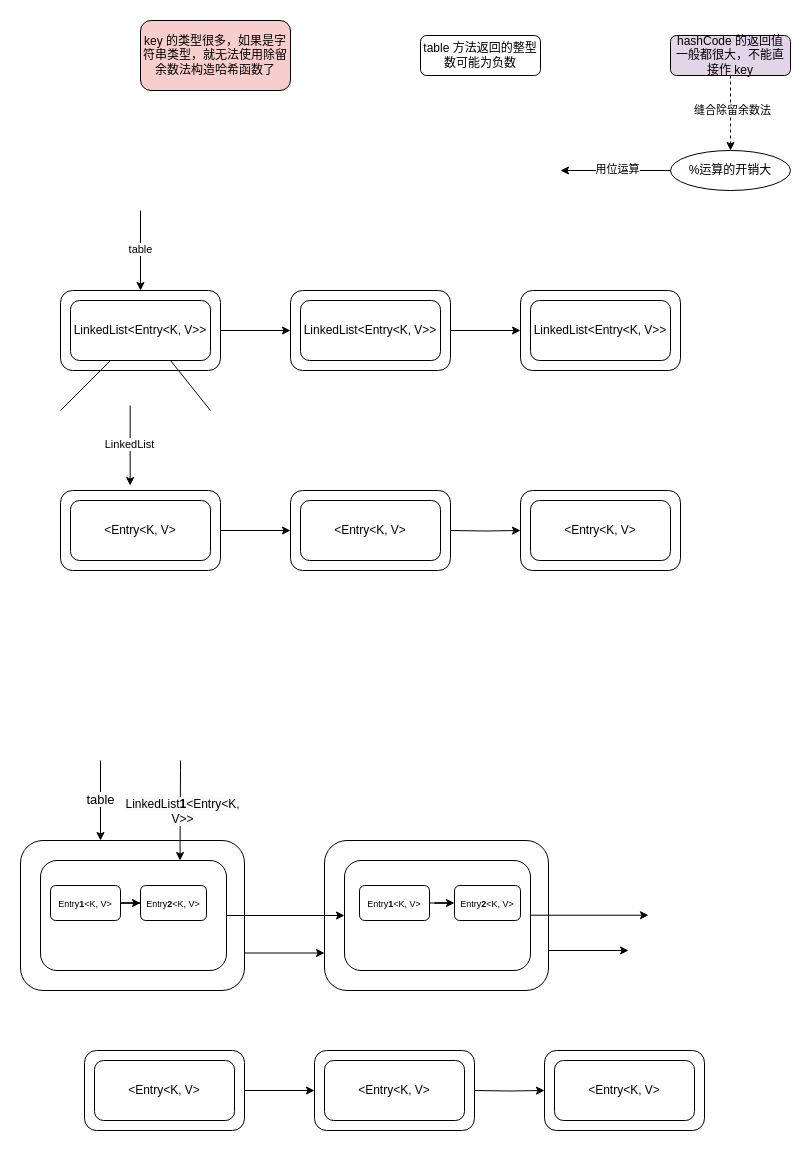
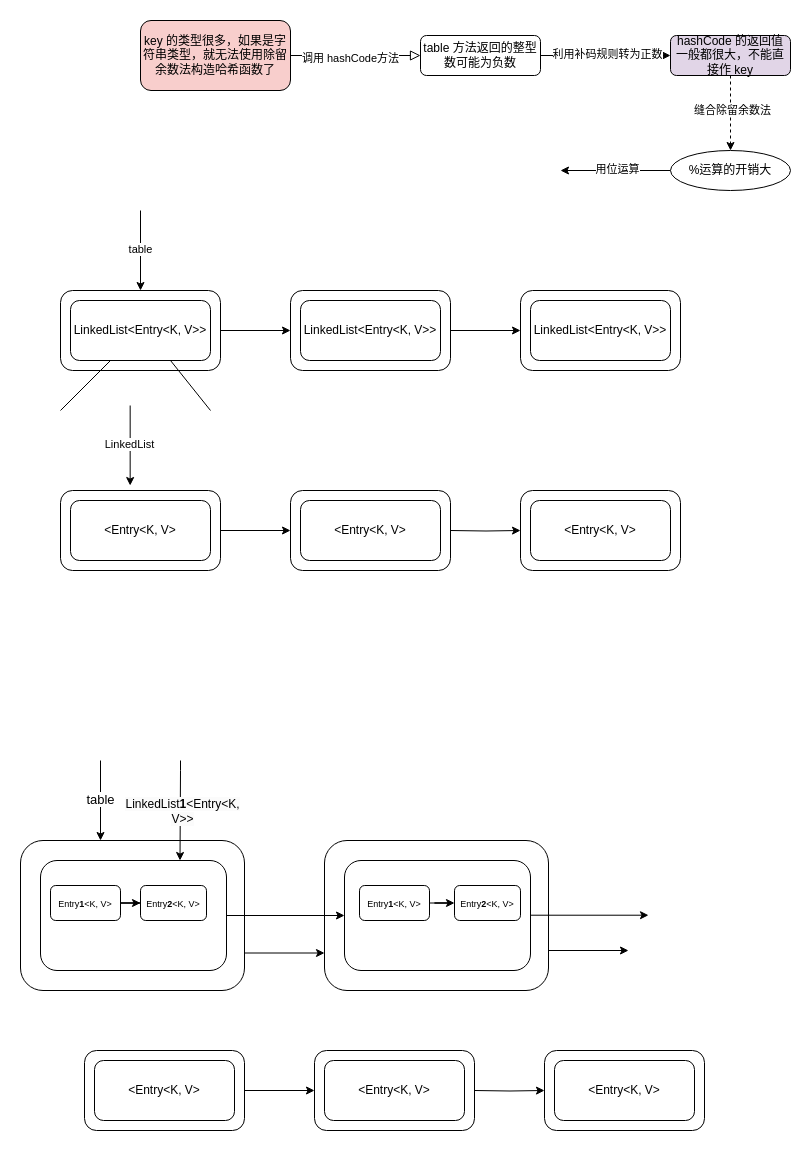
  <mxCell id="0" />
  <mxCell id="1" parent="0" />
+ <mxCell id="2" value="" style="rounded=0;html=1;jettySize=auto;orthogonalLoop=1;fontSize=11;endArrow=block;endFill=0;endSize=8;strokeWidth=1;shadow=0;labelBackgroundColor=none;edgeStyle=orthogonalEdgeStyle;entryX=0;entryY=0.5;entryDx=0;entryDy=0;" parent="1" source="4" target="7" edge="1"><mxGeometry relative="1" as="geometry"><mxPoint x="350" y="55" as="targetPoint" /></mxGeometry></mxCell>
+ <mxCell id="3" value="调用 hashCode方法" style="edgeLabel;html=1;align=center;verticalAlign=middle;resizable=0;points=[];" parent="2" vertex="1" connectable="0"><mxGeometry x="-0.094" y="-2" relative="1" as="geometry"><mxPoint as="offset" /></mxGeometry></mxCell>
  <mxCell id="4" value="key 的类型很多，如果是字符串类型，就无法使用除留余数法构造哈希函数了" style="rounded=1;whiteSpace=wrap;html=1;fontSize=12;glass=0;strokeWidth=1;shadow=0;fillColor=#f8cecc;" parent="1" vertex="1"><mxGeometry x="140" y="20" width="150" height="70" as="geometry" /></mxCell>
+ <mxCell id="5" style="edgeStyle=orthogonalEdgeStyle;rounded=0;orthogonalLoop=1;jettySize=auto;html=1;exitX=1;exitY=0.5;exitDx=0;exitDy=0;entryX=0;entryY=0.5;entryDx=0;entryDy=0;" parent="1" source="7" target="10" edge="1"><mxGeometry relative="1" as="geometry" /></mxCell>
+ <mxCell id="6" value="利用补码规则转为正数" style="edgeLabel;html=1;align=center;verticalAlign=middle;resizable=0;points=[];" parent="5" vertex="1" connectable="0"><mxGeometry x="0.008" y="2" relative="1" as="geometry"><mxPoint as="offset" /></mxGeometry></mxCell>
  <mxCell id="7" value="table 方法返回的整型数可能为负数" style="rounded=1;whiteSpace=wrap;html=1;fontSize=12;glass=0;strokeWidth=1;shadow=0;" parent="1" vertex="1"><mxGeometry x="420" y="35" width="120" height="40" as="geometry" /></mxCell>
  <mxCell id="8" style="edgeStyle=orthogonalEdgeStyle;rounded=0;orthogonalLoop=1;jettySize=auto;html=1;exitX=0.5;exitY=1;exitDx=0;exitDy=0;entryX=0.5;entryY=0;entryDx=0;entryDy=0;dashed=1;" parent="1" source="10" target="13" edge="1"><mxGeometry relative="1" as="geometry" /></mxCell>
  <mxCell id="9" value="缝合除留余数法" style="edgeLabel;html=1;align=center;verticalAlign=middle;resizable=0;points=[];" parent="8" vertex="1" connectable="0"><mxGeometry x="-0.086" y="1" relative="1" as="geometry"><mxPoint as="offset" /></mxGeometry></mxCell>
  <mxCell id="10" value="hashCode 的返回值一般都很大，不能直接作 key" style="rounded=1;whiteSpace=wrap;html=1;fontSize=12;glass=0;strokeWidth=1;shadow=0;fillColor=#e1d5e7;" parent="1" vertex="1"><mxGeometry x="670" y="35" width="120" height="40" as="geometry" /></mxCell>
  <mxCell id="11" style="edgeStyle=orthogonalEdgeStyle;rounded=0;orthogonalLoop=1;jettySize=auto;html=1;" parent="1" source="13" edge="1"><mxGeometry relative="1" as="geometry"><mxPoint x="560" y="170" as="targetPoint" /></mxGeometry></mxCell>
  <mxCell id="12" value="用位运算" style="edgeLabel;html=1;align=center;verticalAlign=middle;resizable=0;points=[];" parent="11" vertex="1" connectable="0"><mxGeometry x="-0.013" y="-1" relative="1" as="geometry"><mxPoint x="1" y="-1" as="offset" /></mxGeometry></mxCell>
  <mxCell id="13" value="%运算的开销大" style="ellipse;whiteSpace=wrap;html=1;fontSize=12;glass=0;strokeWidth=1;shadow=0;" parent="1" vertex="1"><mxGeometry x="670" y="150" width="120" height="40" as="geometry" /></mxCell>
  <mxCell id="14" style="edgeStyle=orthogonalEdgeStyle;rounded=0;orthogonalLoop=1;jettySize=auto;html=1;exitX=1;exitY=0.5;exitDx=0;exitDy=0;entryX=0;entryY=0.5;entryDx=0;entryDy=0;" edge="1" parent="1" source="15" target="19"><mxGeometry relative="1" as="geometry"><mxPoint x="290" y="319.724" as="targetPoint" /></mxGeometry></mxCell>
  <mxCell id="15" value="" style="rounded=1;whiteSpace=wrap;html=1;" vertex="1" parent="1"><mxGeometry x="60" y="290" width="160" height="80" as="geometry" /></mxCell>
  <mxCell id="16" style="edgeStyle=orthogonalEdgeStyle;rounded=0;orthogonalLoop=1;jettySize=auto;html=1;entryX=0.5;entryY=0;entryDx=0;entryDy=0;" edge="1" parent="1"><mxGeometry relative="1" as="geometry"><mxPoint x="140" y="290" as="targetPoint" /><mxPoint x="140" y="210" as="sourcePoint" /></mxGeometry></mxCell>
  <mxCell id="17" value="table" style="edgeLabel;html=1;align=center;verticalAlign=middle;resizable=0;points=[];" vertex="1" connectable="0" parent="16"><mxGeometry x="-0.039" y="-1" relative="1" as="geometry"><mxPoint as="offset" /></mxGeometry></mxCell>
  <mxCell id="18" style="edgeStyle=orthogonalEdgeStyle;rounded=0;orthogonalLoop=1;jettySize=auto;html=1;exitX=1;exitY=0.5;exitDx=0;exitDy=0;entryX=0;entryY=0.5;entryDx=0;entryDy=0;" edge="1" parent="1" source="19" target="20"><mxGeometry relative="1" as="geometry"><mxPoint x="520" y="319.724" as="targetPoint" /></mxGeometry></mxCell>
  <mxCell id="19" value="" style="rounded=1;whiteSpace=wrap;html=1;" vertex="1" parent="1"><mxGeometry x="290" y="290" width="160" height="80" as="geometry" /></mxCell>
  <mxCell id="20" value="" style="rounded=1;whiteSpace=wrap;html=1;" vertex="1" parent="1"><mxGeometry x="520" y="290" width="160" height="80" as="geometry" /></mxCell>
  <mxCell id="21" value="LinkedList&amp;lt;Entry&amp;lt;K, V&amp;gt;&amp;gt;" style="rounded=1;whiteSpace=wrap;html=1;" vertex="1" parent="1"><mxGeometry x="70" y="300" width="140" height="60" as="geometry" /></mxCell>
  <mxCell id="22" value="LinkedList&amp;lt;Entry&amp;lt;K, V&amp;gt;&amp;gt;" style="rounded=1;whiteSpace=wrap;html=1;" vertex="1" parent="1"><mxGeometry x="300" y="300" width="140" height="60" as="geometry" /></mxCell>
  <mxCell id="23" value="LinkedList&amp;lt;Entry&amp;lt;K, V&amp;gt;&amp;gt;" style="rounded=1;whiteSpace=wrap;html=1;" vertex="1" parent="1"><mxGeometry x="530" y="300" width="140" height="60" as="geometry" /></mxCell>
  <mxCell id="24" value="" style="endArrow=none;html=1;rounded=0;" edge="1" parent="1"><mxGeometry width="50" height="50" relative="1" as="geometry"><mxPoint x="60" y="410" as="sourcePoint" /><mxPoint x="110" y="360" as="targetPoint" /></mxGeometry></mxCell>
  <mxCell id="25" value="" style="endArrow=none;html=1;rounded=0;" edge="1" parent="1"><mxGeometry width="50" height="50" relative="1" as="geometry"><mxPoint x="210" y="410" as="sourcePoint" /><mxPoint x="170" y="360" as="targetPoint" /></mxGeometry></mxCell>
  <mxCell id="26" style="edgeStyle=orthogonalEdgeStyle;rounded=0;orthogonalLoop=1;jettySize=auto;html=1;entryX=0.5;entryY=0;entryDx=0;entryDy=0;" edge="1" parent="1"><mxGeometry relative="1" as="geometry"><mxPoint x="129.66" y="485" as="targetPoint" /><mxPoint x="129.66" y="405" as="sourcePoint" /></mxGeometry></mxCell>
  <mxCell id="27" value="LinkedList" style="edgeLabel;html=1;align=center;verticalAlign=middle;resizable=0;points=[];" vertex="1" connectable="0" parent="26"><mxGeometry x="-0.039" y="-1" relative="1" as="geometry"><mxPoint as="offset" /></mxGeometry></mxCell>
  <mxCell id="28" style="edgeStyle=orthogonalEdgeStyle;rounded=0;orthogonalLoop=1;jettySize=auto;html=1;exitX=1;exitY=0.5;exitDx=0;exitDy=0;entryX=0;entryY=0.5;entryDx=0;entryDy=0;" edge="1" parent="1" source="29" target="30"><mxGeometry relative="1" as="geometry"><mxPoint x="290" y="519.724" as="targetPoint" /></mxGeometry></mxCell>
  <mxCell id="29" value="" style="rounded=1;whiteSpace=wrap;html=1;" vertex="1" parent="1"><mxGeometry x="60" y="490" width="160" height="80" as="geometry" /></mxCell>
  <mxCell id="30" value="" style="rounded=1;whiteSpace=wrap;html=1;" vertex="1" parent="1"><mxGeometry x="290" y="490" width="160" height="80" as="geometry" /></mxCell>
  <mxCell id="31" value="&amp;lt;Entry&amp;lt;K, V&amp;gt;" style="rounded=1;whiteSpace=wrap;html=1;" vertex="1" parent="1"><mxGeometry x="70" y="500" width="140" height="60" as="geometry" /></mxCell>
  <mxCell id="32" value="&amp;lt;Entry&amp;lt;K, V&amp;gt;" style="rounded=1;whiteSpace=wrap;html=1;" vertex="1" parent="1"><mxGeometry x="300" y="500" width="140" height="60" as="geometry" /></mxCell>
  <mxCell id="33" style="edgeStyle=orthogonalEdgeStyle;rounded=0;orthogonalLoop=1;jettySize=auto;html=1;exitX=1;exitY=0.5;exitDx=0;exitDy=0;entryX=0;entryY=0.5;entryDx=0;entryDy=0;" edge="1" parent="1" target="34"><mxGeometry relative="1" as="geometry"><mxPoint x="520" y="519.724" as="targetPoint" /><mxPoint x="450" y="530" as="sourcePoint" /></mxGeometry></mxCell>
  <mxCell id="34" value="" style="rounded=1;whiteSpace=wrap;html=1;" vertex="1" parent="1"><mxGeometry x="520" y="490" width="160" height="80" as="geometry" /></mxCell>
  <mxCell id="35" value="&amp;lt;Entry&amp;lt;K, V&amp;gt;" style="rounded=1;whiteSpace=wrap;html=1;" vertex="1" parent="1"><mxGeometry x="530" y="500" width="140" height="60" as="geometry" /></mxCell>
  <mxCell id="36" style="edgeStyle=orthogonalEdgeStyle;rounded=0;orthogonalLoop=1;jettySize=auto;html=1;exitX=1;exitY=0.75;exitDx=0;exitDy=0;entryX=0;entryY=0.75;entryDx=0;entryDy=0;" edge="1" parent="1" source="37" target="55"><mxGeometry relative="1" as="geometry" /></mxCell>
  <mxCell id="37" value="" style="rounded=1;whiteSpace=wrap;html=1;" vertex="1" parent="1"><mxGeometry x="20" y="840" width="224" height="150" as="geometry" /></mxCell>
  <mxCell id="38" style="edgeStyle=orthogonalEdgeStyle;rounded=0;orthogonalLoop=1;jettySize=auto;html=1;entryX=0.5;entryY=0;entryDx=0;entryDy=0;" edge="1" parent="1"><mxGeometry relative="1" as="geometry"><mxPoint x="100" y="840" as="targetPoint" /><mxPoint x="100" y="760" as="sourcePoint" /></mxGeometry></mxCell>
  <mxCell id="39" value="&lt;font style=&quot;font-size: 13px;&quot;&gt;table&lt;/font&gt;" style="edgeLabel;html=1;align=center;verticalAlign=middle;resizable=0;points=[];" vertex="1" connectable="0" parent="38"><mxGeometry x="-0.039" y="-1" relative="1" as="geometry"><mxPoint as="offset" /></mxGeometry></mxCell>
  <mxCell id="40" value="" style="rounded=1;whiteSpace=wrap;html=1;" vertex="1" parent="1"><mxGeometry x="40" y="860" width="186" height="110" as="geometry" /></mxCell>
  <mxCell id="41" style="edgeStyle=orthogonalEdgeStyle;rounded=0;orthogonalLoop=1;jettySize=auto;html=1;exitX=1;exitY=0.5;exitDx=0;exitDy=0;entryX=0;entryY=0.5;entryDx=0;entryDy=0;" edge="1" parent="1" source="42" target="43"><mxGeometry relative="1" as="geometry"><mxPoint x="314" y="1079.724" as="targetPoint" /></mxGeometry></mxCell>
  <mxCell id="42" value="" style="rounded=1;whiteSpace=wrap;html=1;" vertex="1" parent="1"><mxGeometry x="84" y="1050" width="160" height="80" as="geometry" /></mxCell>
  <mxCell id="43" value="" style="rounded=1;whiteSpace=wrap;html=1;" vertex="1" parent="1"><mxGeometry x="314" y="1050" width="160" height="80" as="geometry" /></mxCell>
  <mxCell id="44" value="&amp;lt;Entry&amp;lt;K, V&amp;gt;" style="rounded=1;whiteSpace=wrap;html=1;" vertex="1" parent="1"><mxGeometry x="94" y="1060" width="140" height="60" as="geometry" /></mxCell>
  <mxCell id="45" value="&amp;lt;Entry&amp;lt;K, V&amp;gt;" style="rounded=1;whiteSpace=wrap;html=1;" vertex="1" parent="1"><mxGeometry x="324" y="1060" width="140" height="60" as="geometry" /></mxCell>
  <mxCell id="46" style="edgeStyle=orthogonalEdgeStyle;rounded=0;orthogonalLoop=1;jettySize=auto;html=1;exitX=1;exitY=0.5;exitDx=0;exitDy=0;entryX=0;entryY=0.5;entryDx=0;entryDy=0;" edge="1" parent="1" target="47"><mxGeometry relative="1" as="geometry"><mxPoint x="544" y="1079.724" as="targetPoint" /><mxPoint x="474" y="1090" as="sourcePoint" /></mxGeometry></mxCell>
  <mxCell id="47" value="" style="rounded=1;whiteSpace=wrap;html=1;" vertex="1" parent="1"><mxGeometry x="544" y="1050" width="160" height="80" as="geometry" /></mxCell>
  <mxCell id="48" value="&amp;lt;Entry&amp;lt;K, V&amp;gt;" style="rounded=1;whiteSpace=wrap;html=1;" vertex="1" parent="1"><mxGeometry x="554" y="1060" width="140" height="60" as="geometry" /></mxCell>
  <mxCell id="49" style="edgeStyle=orthogonalEdgeStyle;rounded=0;orthogonalLoop=1;jettySize=auto;html=1;entryX=0.75;entryY=0;entryDx=0;entryDy=0;" edge="1" parent="1" target="40"><mxGeometry relative="1" as="geometry"><mxPoint x="190" y="850" as="targetPoint" /><mxPoint x="180" y="760" as="sourcePoint" /><Array as="points"><mxPoint x="180" y="770" /><mxPoint x="180" y="816" /></Array></mxGeometry></mxCell>
  <mxCell id="50" value="table" style="edgeLabel;html=1;align=center;verticalAlign=middle;resizable=0;points=[];" vertex="1" connectable="0" parent="49"><mxGeometry x="-0.039" y="-1" relative="1" as="geometry"><mxPoint as="offset" /></mxGeometry></mxCell>
  <mxCell id="51" value="&lt;span style=&quot;font-size: 12px; text-wrap: wrap; background-color: rgb(251, 251, 251);&quot;&gt;LinkedList&lt;/span&gt;&lt;b style=&quot;font-size: 12px; text-wrap: wrap; background-color: rgb(251, 251, 251);&quot;&gt;1&lt;/b&gt;&lt;span style=&quot;font-size: 12px; text-wrap: wrap; background-color: rgb(251, 251, 251);&quot;&gt;&amp;lt;Entry&amp;lt;K, V&amp;gt;&amp;gt;&lt;/span&gt;" style="edgeLabel;html=1;align=center;verticalAlign=middle;resizable=0;points=[];" vertex="1" connectable="0" parent="49"><mxGeometry x="0.007" y="2" relative="1" as="geometry"><mxPoint as="offset" /></mxGeometry></mxCell>
  <mxCell id="52" style="edgeStyle=orthogonalEdgeStyle;rounded=0;orthogonalLoop=1;jettySize=auto;html=1;entryX=0;entryY=0.5;entryDx=0;entryDy=0;" edge="1" parent="1" source="53" target="54"><mxGeometry relative="1" as="geometry" /></mxCell>
  <mxCell id="53" value="&lt;font style=&quot;font-size: 9px;&quot;&gt;Entry&lt;b&gt;1&lt;/b&gt;&amp;lt;K, V&amp;gt;&lt;/font&gt;" style="rounded=1;whiteSpace=wrap;html=1;" vertex="1" parent="1"><mxGeometry x="50" y="885" width="70" height="35" as="geometry" /></mxCell>
  <mxCell id="54" value="&lt;font style=&quot;font-size: 9px;&quot;&gt;Entry&lt;b&gt;2&lt;/b&gt;&amp;lt;K, V&amp;gt;&lt;/font&gt;" style="rounded=1;whiteSpace=wrap;html=1;" vertex="1" parent="1"><mxGeometry x="140" y="885" width="66" height="35" as="geometry" /></mxCell>
  <mxCell id="55" value="" style="rounded=1;whiteSpace=wrap;html=1;" vertex="1" parent="1"><mxGeometry x="324" y="840" width="224" height="150" as="geometry" /></mxCell>
  <mxCell id="56" value="" style="rounded=1;whiteSpace=wrap;html=1;" vertex="1" parent="1"><mxGeometry x="344" y="860" width="186" height="110" as="geometry" /></mxCell>
  <mxCell id="57" style="edgeStyle=orthogonalEdgeStyle;rounded=0;orthogonalLoop=1;jettySize=auto;html=1;entryX=0;entryY=0.5;entryDx=0;entryDy=0;" edge="1" parent="1" source="58" target="59"><mxGeometry relative="1" as="geometry" /></mxCell>
  <mxCell id="58" value="&lt;font style=&quot;font-size: 9px;&quot;&gt;Entry&lt;b&gt;1&lt;/b&gt;&amp;lt;K, V&amp;gt;&lt;/font&gt;" style="rounded=1;whiteSpace=wrap;html=1;" vertex="1" parent="1"><mxGeometry x="359" y="885" width="70" height="35" as="geometry" /></mxCell>
  <mxCell id="59" value="&lt;font style=&quot;font-size: 9px;&quot;&gt;Entry&lt;b&gt;2&lt;/b&gt;&amp;lt;K, V&amp;gt;&lt;/font&gt;" style="rounded=1;whiteSpace=wrap;html=1;" vertex="1" parent="1"><mxGeometry x="454" y="885" width="66" height="35" as="geometry" /></mxCell>
  <mxCell id="60" style="edgeStyle=orthogonalEdgeStyle;rounded=0;orthogonalLoop=1;jettySize=auto;html=1;entryX=0;entryY=0.5;entryDx=0;entryDy=0;" edge="1" parent="1" source="40" target="56"><mxGeometry relative="1" as="geometry" /></mxCell>
  <mxCell id="61" style="edgeStyle=orthogonalEdgeStyle;rounded=0;orthogonalLoop=1;jettySize=auto;html=1;entryX=0;entryY=0.5;entryDx=0;entryDy=0;" edge="1" parent="1"><mxGeometry relative="1" as="geometry"><mxPoint x="530" y="914.71" as="sourcePoint" /><mxPoint x="648" y="914.71" as="targetPoint" /></mxGeometry></mxCell>
  <mxCell id="62" style="edgeStyle=orthogonalEdgeStyle;rounded=0;orthogonalLoop=1;jettySize=auto;html=1;exitX=1;exitY=0.75;exitDx=0;exitDy=0;entryX=0;entryY=0.75;entryDx=0;entryDy=0;" edge="1" parent="1"><mxGeometry relative="1" as="geometry"><mxPoint x="548" y="950" as="sourcePoint" /><mxPoint x="628" y="950" as="targetPoint" /></mxGeometry></mxCell>
